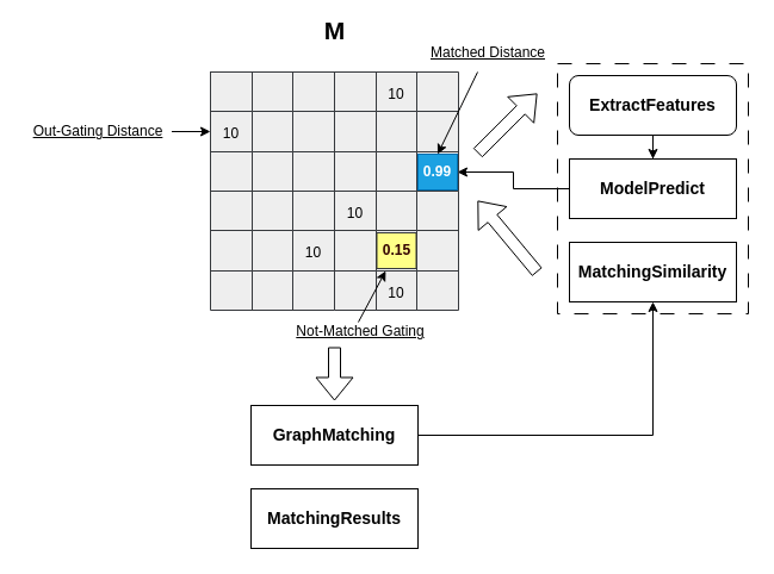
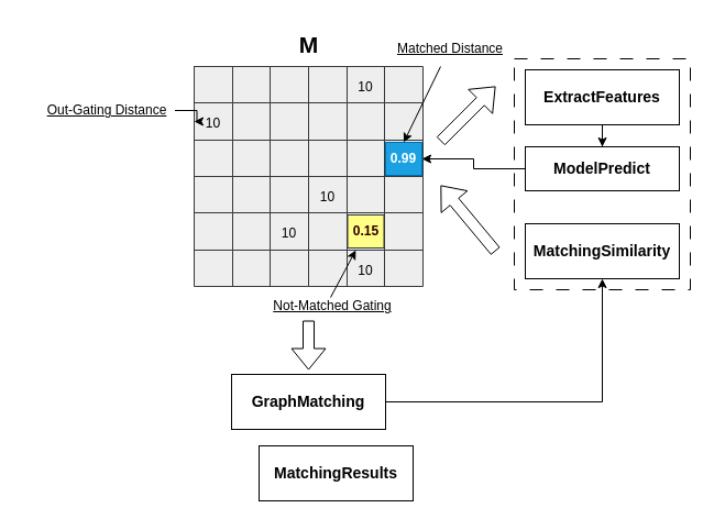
  <mxCell id="0" />
  <mxCell id="1" parent="0" />
  <mxCell id="2" value="" style="rounded=0;whiteSpace=wrap;html=1;dashed=1;dashPattern=12 12;" vertex="1" parent="1"><mxGeometry x="467" y="53" width="160" height="210" as="geometry" /></mxCell>
  <mxCell id="3" style="edgeStyle=orthogonalEdgeStyle;rounded=0;orthogonalLoop=1;jettySize=auto;html=1;" edge="1" parent="1" source="4" target="58"><mxGeometry relative="1" as="geometry" /></mxCell>
- <mxCell id="4" value="&lt;b&gt;&lt;font style=&quot;font-size: 14px;&quot;&gt;ModelPredict&lt;/font&gt;&lt;/b&gt;" style="rounded=0;whiteSpace=wrap;html=1;" vertex="1" parent="1"><mxGeometry x="477" y="133" width="140" height="50" as="geometry" /></mxCell>
+ <mxCell id="4" value="&lt;b&gt;&lt;font style=&quot;font-size: 14px;&quot;&gt;ModelPredict&lt;/font&gt;&lt;/b&gt;" style="rounded=0;whiteSpace=wrap;html=1;" vertex="1" parent="1"><mxGeometry x="477" y="133" width="140" height="40" as="geometry" /></mxCell>
  <mxCell id="5" value="" style="shape=table;startSize=0;container=1;collapsible=0;childLayout=tableLayout;fontSize=16;fillColor=#eeeeee;strokeColor=#36393d;" vertex="1" parent="1"><mxGeometry x="176" y="60" width="104" height="100" as="geometry" /></mxCell>
  <mxCell id="6" value="" style="shape=tableRow;horizontal=0;startSize=0;swimlaneHead=0;swimlaneBody=0;strokeColor=inherit;top=0;left=0;bottom=0;right=0;collapsible=0;dropTarget=0;fillColor=none;points=[[0,0.5],[1,0.5]];portConstraint=eastwest;fontSize=16;" vertex="1" parent="5"><mxGeometry width="104" height="33" as="geometry" /></mxCell>
  <mxCell id="7" value="" style="shape=partialRectangle;html=1;whiteSpace=wrap;connectable=0;strokeColor=inherit;overflow=hidden;fillColor=none;top=0;left=0;bottom=0;right=0;pointerEvents=1;fontSize=16;" vertex="1" parent="6"><mxGeometry width="35" height="33" as="geometry"><mxRectangle width="35" height="33" as="alternateBounds" /></mxGeometry></mxCell>
  <mxCell id="8" value="" style="shape=partialRectangle;html=1;whiteSpace=wrap;connectable=0;strokeColor=inherit;overflow=hidden;fillColor=none;top=0;left=0;bottom=0;right=0;pointerEvents=1;fontSize=16;" vertex="1" parent="6"><mxGeometry x="35" width="34" height="33" as="geometry"><mxRectangle width="34" height="33" as="alternateBounds" /></mxGeometry></mxCell>
  <mxCell id="9" value="" style="shape=partialRectangle;html=1;whiteSpace=wrap;connectable=0;strokeColor=inherit;overflow=hidden;fillColor=none;top=0;left=0;bottom=0;right=0;pointerEvents=1;fontSize=16;" vertex="1" parent="6"><mxGeometry x="69" width="35" height="33" as="geometry"><mxRectangle width="35" height="33" as="alternateBounds" /></mxGeometry></mxCell>
  <mxCell id="10" value="" style="shape=tableRow;horizontal=0;startSize=0;swimlaneHead=0;swimlaneBody=0;strokeColor=inherit;top=0;left=0;bottom=0;right=0;collapsible=0;dropTarget=0;fillColor=none;points=[[0,0.5],[1,0.5]];portConstraint=eastwest;fontSize=16;" vertex="1" parent="5"><mxGeometry y="33" width="104" height="34" as="geometry" /></mxCell>
  <mxCell id="11" value="&lt;font style=&quot;font-size: 12px;&quot;&gt;10&lt;/font&gt;" style="shape=partialRectangle;html=1;whiteSpace=wrap;connectable=0;strokeColor=inherit;overflow=hidden;fillColor=none;top=0;left=0;bottom=0;right=0;pointerEvents=1;fontSize=16;" vertex="1" parent="10"><mxGeometry width="35" height="34" as="geometry"><mxRectangle width="35" height="34" as="alternateBounds" /></mxGeometry></mxCell>
  <mxCell id="12" value="" style="shape=partialRectangle;html=1;whiteSpace=wrap;connectable=0;strokeColor=inherit;overflow=hidden;fillColor=none;top=0;left=0;bottom=0;right=0;pointerEvents=1;fontSize=16;" vertex="1" parent="10"><mxGeometry x="35" width="34" height="34" as="geometry"><mxRectangle width="34" height="34" as="alternateBounds" /></mxGeometry></mxCell>
  <mxCell id="13" value="" style="shape=partialRectangle;html=1;whiteSpace=wrap;connectable=0;strokeColor=inherit;overflow=hidden;fillColor=none;top=0;left=0;bottom=0;right=0;pointerEvents=1;fontSize=16;" vertex="1" parent="10"><mxGeometry x="69" width="35" height="34" as="geometry"><mxRectangle width="35" height="34" as="alternateBounds" /></mxGeometry></mxCell>
  <mxCell id="14" value="" style="shape=tableRow;horizontal=0;startSize=0;swimlaneHead=0;swimlaneBody=0;strokeColor=inherit;top=0;left=0;bottom=0;right=0;collapsible=0;dropTarget=0;fillColor=none;points=[[0,0.5],[1,0.5]];portConstraint=eastwest;fontSize=16;" vertex="1" parent="5"><mxGeometry y="67" width="104" height="33" as="geometry" /></mxCell>
  <mxCell id="15" value="" style="shape=partialRectangle;html=1;whiteSpace=wrap;connectable=0;strokeColor=inherit;overflow=hidden;fillColor=none;top=0;left=0;bottom=0;right=0;pointerEvents=1;fontSize=16;" vertex="1" parent="14"><mxGeometry width="35" height="33" as="geometry"><mxRectangle width="35" height="33" as="alternateBounds" /></mxGeometry></mxCell>
  <mxCell id="16" value="" style="shape=partialRectangle;html=1;whiteSpace=wrap;connectable=0;strokeColor=inherit;overflow=hidden;fillColor=none;top=0;left=0;bottom=0;right=0;pointerEvents=1;fontSize=16;" vertex="1" parent="14"><mxGeometry x="35" width="34" height="33" as="geometry"><mxRectangle width="34" height="33" as="alternateBounds" /></mxGeometry></mxCell>
  <mxCell id="17" value="" style="shape=partialRectangle;html=1;whiteSpace=wrap;connectable=0;strokeColor=inherit;overflow=hidden;fillColor=none;top=0;left=0;bottom=0;right=0;pointerEvents=1;fontSize=16;" vertex="1" parent="14"><mxGeometry x="69" width="35" height="33" as="geometry"><mxRectangle width="35" height="33" as="alternateBounds" /></mxGeometry></mxCell>
  <mxCell id="18" value="" style="shape=table;startSize=0;container=1;collapsible=0;childLayout=tableLayout;fontSize=16;fillColor=#eeeeee;strokeColor=#36393d;" vertex="1" parent="1"><mxGeometry x="280" y="60" width="104" height="100" as="geometry" /></mxCell>
  <mxCell id="19" value="" style="shape=tableRow;horizontal=0;startSize=0;swimlaneHead=0;swimlaneBody=0;strokeColor=inherit;top=0;left=0;bottom=0;right=0;collapsible=0;dropTarget=0;fillColor=none;points=[[0,0.5],[1,0.5]];portConstraint=eastwest;fontSize=16;" vertex="1" parent="18"><mxGeometry width="104" height="33" as="geometry" /></mxCell>
  <mxCell id="20" value="" style="shape=partialRectangle;html=1;whiteSpace=wrap;connectable=0;strokeColor=inherit;overflow=hidden;fillColor=none;top=0;left=0;bottom=0;right=0;pointerEvents=1;fontSize=16;" vertex="1" parent="19"><mxGeometry width="35" height="33" as="geometry"><mxRectangle width="35" height="33" as="alternateBounds" /></mxGeometry></mxCell>
  <mxCell id="21" value="&lt;font style=&quot;font-size: 12px;&quot;&gt;10&lt;/font&gt;" style="shape=partialRectangle;html=1;whiteSpace=wrap;connectable=0;strokeColor=inherit;overflow=hidden;fillColor=none;top=0;left=0;bottom=0;right=0;pointerEvents=1;fontSize=16;" vertex="1" parent="19"><mxGeometry x="35" width="34" height="33" as="geometry"><mxRectangle width="34" height="33" as="alternateBounds" /></mxGeometry></mxCell>
  <mxCell id="22" value="" style="shape=partialRectangle;html=1;whiteSpace=wrap;connectable=0;strokeColor=inherit;overflow=hidden;fillColor=none;top=0;left=0;bottom=0;right=0;pointerEvents=1;fontSize=16;" vertex="1" parent="19"><mxGeometry x="69" width="35" height="33" as="geometry"><mxRectangle width="35" height="33" as="alternateBounds" /></mxGeometry></mxCell>
  <mxCell id="23" value="" style="shape=tableRow;horizontal=0;startSize=0;swimlaneHead=0;swimlaneBody=0;strokeColor=inherit;top=0;left=0;bottom=0;right=0;collapsible=0;dropTarget=0;fillColor=none;points=[[0,0.5],[1,0.5]];portConstraint=eastwest;fontSize=16;" vertex="1" parent="18"><mxGeometry y="33" width="104" height="34" as="geometry" /></mxCell>
  <mxCell id="24" value="" style="shape=partialRectangle;html=1;whiteSpace=wrap;connectable=0;strokeColor=inherit;overflow=hidden;fillColor=none;top=0;left=0;bottom=0;right=0;pointerEvents=1;fontSize=16;" vertex="1" parent="23"><mxGeometry width="35" height="34" as="geometry"><mxRectangle width="35" height="34" as="alternateBounds" /></mxGeometry></mxCell>
  <mxCell id="25" value="" style="shape=partialRectangle;html=1;whiteSpace=wrap;connectable=0;strokeColor=inherit;overflow=hidden;fillColor=none;top=0;left=0;bottom=0;right=0;pointerEvents=1;fontSize=16;" vertex="1" parent="23"><mxGeometry x="35" width="34" height="34" as="geometry"><mxRectangle width="34" height="34" as="alternateBounds" /></mxGeometry></mxCell>
  <mxCell id="26" value="" style="shape=partialRectangle;html=1;whiteSpace=wrap;connectable=0;strokeColor=inherit;overflow=hidden;fillColor=none;top=0;left=0;bottom=0;right=0;pointerEvents=1;fontSize=16;" vertex="1" parent="23"><mxGeometry x="69" width="35" height="34" as="geometry"><mxRectangle width="35" height="34" as="alternateBounds" /></mxGeometry></mxCell>
  <mxCell id="27" value="" style="shape=tableRow;horizontal=0;startSize=0;swimlaneHead=0;swimlaneBody=0;strokeColor=inherit;top=0;left=0;bottom=0;right=0;collapsible=0;dropTarget=0;fillColor=none;points=[[0,0.5],[1,0.5]];portConstraint=eastwest;fontSize=16;" vertex="1" parent="18"><mxGeometry y="67" width="104" height="33" as="geometry" /></mxCell>
  <mxCell id="28" value="" style="shape=partialRectangle;html=1;whiteSpace=wrap;connectable=0;strokeColor=inherit;overflow=hidden;fillColor=none;top=0;left=0;bottom=0;right=0;pointerEvents=1;fontSize=16;" vertex="1" parent="27"><mxGeometry width="35" height="33" as="geometry"><mxRectangle width="35" height="33" as="alternateBounds" /></mxGeometry></mxCell>
  <mxCell id="29" value="" style="shape=partialRectangle;html=1;whiteSpace=wrap;connectable=0;strokeColor=inherit;overflow=hidden;fillColor=none;top=0;left=0;bottom=0;right=0;pointerEvents=1;fontSize=16;" vertex="1" parent="27"><mxGeometry x="35" width="34" height="33" as="geometry"><mxRectangle width="34" height="33" as="alternateBounds" /></mxGeometry></mxCell>
  <mxCell id="30" value="" style="shape=partialRectangle;html=1;whiteSpace=wrap;connectable=0;strokeColor=inherit;overflow=hidden;fillColor=none;top=0;left=0;bottom=0;right=0;pointerEvents=1;fontSize=16;" vertex="1" parent="27"><mxGeometry x="69" width="35" height="33" as="geometry"><mxRectangle width="35" height="33" as="alternateBounds" /></mxGeometry></mxCell>
  <mxCell id="31" value="" style="shape=table;startSize=0;container=1;collapsible=0;childLayout=tableLayout;fontSize=16;fillColor=#eeeeee;strokeColor=#36393d;" vertex="1" parent="1"><mxGeometry x="176" y="160" width="104" height="100" as="geometry" /></mxCell>
  <mxCell id="32" value="" style="shape=tableRow;horizontal=0;startSize=0;swimlaneHead=0;swimlaneBody=0;strokeColor=inherit;top=0;left=0;bottom=0;right=0;collapsible=0;dropTarget=0;fillColor=none;points=[[0,0.5],[1,0.5]];portConstraint=eastwest;fontSize=16;" vertex="1" parent="31"><mxGeometry width="104" height="33" as="geometry" /></mxCell>
  <mxCell id="33" value="" style="shape=partialRectangle;html=1;whiteSpace=wrap;connectable=0;strokeColor=inherit;overflow=hidden;fillColor=none;top=0;left=0;bottom=0;right=0;pointerEvents=1;fontSize=16;" vertex="1" parent="32"><mxGeometry width="35" height="33" as="geometry"><mxRectangle width="35" height="33" as="alternateBounds" /></mxGeometry></mxCell>
  <mxCell id="34" value="" style="shape=partialRectangle;html=1;whiteSpace=wrap;connectable=0;strokeColor=inherit;overflow=hidden;fillColor=none;top=0;left=0;bottom=0;right=0;pointerEvents=1;fontSize=16;" vertex="1" parent="32"><mxGeometry x="35" width="34" height="33" as="geometry"><mxRectangle width="34" height="33" as="alternateBounds" /></mxGeometry></mxCell>
  <mxCell id="35" value="" style="shape=partialRectangle;html=1;whiteSpace=wrap;connectable=0;strokeColor=inherit;overflow=hidden;fillColor=none;top=0;left=0;bottom=0;right=0;pointerEvents=1;fontSize=16;" vertex="1" parent="32"><mxGeometry x="69" width="35" height="33" as="geometry"><mxRectangle width="35" height="33" as="alternateBounds" /></mxGeometry></mxCell>
  <mxCell id="36" value="" style="shape=tableRow;horizontal=0;startSize=0;swimlaneHead=0;swimlaneBody=0;strokeColor=inherit;top=0;left=0;bottom=0;right=0;collapsible=0;dropTarget=0;fillColor=none;points=[[0,0.5],[1,0.5]];portConstraint=eastwest;fontSize=16;" vertex="1" parent="31"><mxGeometry y="33" width="104" height="34" as="geometry" /></mxCell>
  <mxCell id="37" value="" style="shape=partialRectangle;html=1;whiteSpace=wrap;connectable=0;strokeColor=inherit;overflow=hidden;fillColor=none;top=0;left=0;bottom=0;right=0;pointerEvents=1;fontSize=16;" vertex="1" parent="36"><mxGeometry width="35" height="34" as="geometry"><mxRectangle width="35" height="34" as="alternateBounds" /></mxGeometry></mxCell>
  <mxCell id="38" value="" style="shape=partialRectangle;html=1;whiteSpace=wrap;connectable=0;strokeColor=inherit;overflow=hidden;fillColor=none;top=0;left=0;bottom=0;right=0;pointerEvents=1;fontSize=16;" vertex="1" parent="36"><mxGeometry x="35" width="34" height="34" as="geometry"><mxRectangle width="34" height="34" as="alternateBounds" /></mxGeometry></mxCell>
  <mxCell id="39" value="&lt;font style=&quot;font-size: 12px;&quot;&gt;10&lt;/font&gt;" style="shape=partialRectangle;html=1;whiteSpace=wrap;connectable=0;strokeColor=inherit;overflow=hidden;fillColor=none;top=0;left=0;bottom=0;right=0;pointerEvents=1;fontSize=16;" vertex="1" parent="36"><mxGeometry x="69" width="35" height="34" as="geometry"><mxRectangle width="35" height="34" as="alternateBounds" /></mxGeometry></mxCell>
  <mxCell id="40" value="" style="shape=tableRow;horizontal=0;startSize=0;swimlaneHead=0;swimlaneBody=0;strokeColor=inherit;top=0;left=0;bottom=0;right=0;collapsible=0;dropTarget=0;fillColor=none;points=[[0,0.5],[1,0.5]];portConstraint=eastwest;fontSize=16;" vertex="1" parent="31"><mxGeometry y="67" width="104" height="33" as="geometry" /></mxCell>
  <mxCell id="41" value="" style="shape=partialRectangle;html=1;whiteSpace=wrap;connectable=0;strokeColor=inherit;overflow=hidden;fillColor=none;top=0;left=0;bottom=0;right=0;pointerEvents=1;fontSize=16;" vertex="1" parent="40"><mxGeometry width="35" height="33" as="geometry"><mxRectangle width="35" height="33" as="alternateBounds" /></mxGeometry></mxCell>
  <mxCell id="42" value="" style="shape=partialRectangle;html=1;whiteSpace=wrap;connectable=0;strokeColor=inherit;overflow=hidden;fillColor=none;top=0;left=0;bottom=0;right=0;pointerEvents=1;fontSize=16;" vertex="1" parent="40"><mxGeometry x="35" width="34" height="33" as="geometry"><mxRectangle width="34" height="33" as="alternateBounds" /></mxGeometry></mxCell>
  <mxCell id="43" value="" style="shape=partialRectangle;html=1;whiteSpace=wrap;connectable=0;strokeColor=inherit;overflow=hidden;fillColor=none;top=0;left=0;bottom=0;right=0;pointerEvents=1;fontSize=16;" vertex="1" parent="40"><mxGeometry x="69" width="35" height="33" as="geometry"><mxRectangle width="35" height="33" as="alternateBounds" /></mxGeometry></mxCell>
  <mxCell id="44" value="" style="shape=table;startSize=0;container=1;collapsible=0;childLayout=tableLayout;fontSize=16;fillColor=#eeeeee;strokeColor=#36393d;" vertex="1" parent="1"><mxGeometry x="280" y="160" width="104" height="100" as="geometry" /></mxCell>
  <mxCell id="45" value="" style="shape=tableRow;horizontal=0;startSize=0;swimlaneHead=0;swimlaneBody=0;strokeColor=inherit;top=0;left=0;bottom=0;right=0;collapsible=0;dropTarget=0;fillColor=none;points=[[0,0.5],[1,0.5]];portConstraint=eastwest;fontSize=16;" vertex="1" parent="44"><mxGeometry width="104" height="33" as="geometry" /></mxCell>
  <mxCell id="46" value="&lt;font style=&quot;font-size: 12px;&quot;&gt;10&lt;/font&gt;" style="shape=partialRectangle;html=1;whiteSpace=wrap;connectable=0;strokeColor=inherit;overflow=hidden;fillColor=none;top=0;left=0;bottom=0;right=0;pointerEvents=1;fontSize=16;" vertex="1" parent="45"><mxGeometry width="35" height="33" as="geometry"><mxRectangle width="35" height="33" as="alternateBounds" /></mxGeometry></mxCell>
  <mxCell id="47" value="" style="shape=partialRectangle;html=1;whiteSpace=wrap;connectable=0;strokeColor=inherit;overflow=hidden;fillColor=none;top=0;left=0;bottom=0;right=0;pointerEvents=1;fontSize=16;" vertex="1" parent="45"><mxGeometry x="35" width="34" height="33" as="geometry"><mxRectangle width="34" height="33" as="alternateBounds" /></mxGeometry></mxCell>
  <mxCell id="48" value="" style="shape=partialRectangle;html=1;whiteSpace=wrap;connectable=0;strokeColor=inherit;overflow=hidden;fillColor=none;top=0;left=0;bottom=0;right=0;pointerEvents=1;fontSize=16;" vertex="1" parent="45"><mxGeometry x="69" width="35" height="33" as="geometry"><mxRectangle width="35" height="33" as="alternateBounds" /></mxGeometry></mxCell>
  <mxCell id="49" value="" style="shape=tableRow;horizontal=0;startSize=0;swimlaneHead=0;swimlaneBody=0;strokeColor=inherit;top=0;left=0;bottom=0;right=0;collapsible=0;dropTarget=0;fillColor=none;points=[[0,0.5],[1,0.5]];portConstraint=eastwest;fontSize=16;" vertex="1" parent="44"><mxGeometry y="33" width="104" height="34" as="geometry" /></mxCell>
  <mxCell id="50" value="" style="shape=partialRectangle;html=1;whiteSpace=wrap;connectable=0;strokeColor=inherit;overflow=hidden;fillColor=none;top=0;left=0;bottom=0;right=0;pointerEvents=1;fontSize=16;" vertex="1" parent="49"><mxGeometry width="35" height="34" as="geometry"><mxRectangle width="35" height="34" as="alternateBounds" /></mxGeometry></mxCell>
  <mxCell id="51" value="&lt;font style=&quot;font-size: 12px;&quot;&gt;0.15&lt;/font&gt;" style="shape=partialRectangle;html=1;whiteSpace=wrap;connectable=0;strokeColor=inherit;overflow=hidden;fillColor=none;top=0;left=0;bottom=0;right=0;pointerEvents=1;fontSize=16;" vertex="1" parent="49"><mxGeometry x="35" width="34" height="34" as="geometry"><mxRectangle width="34" height="34" as="alternateBounds" /></mxGeometry></mxCell>
  <mxCell id="52" value="" style="shape=partialRectangle;html=1;whiteSpace=wrap;connectable=0;strokeColor=inherit;overflow=hidden;fillColor=none;top=0;left=0;bottom=0;right=0;pointerEvents=1;fontSize=16;" vertex="1" parent="49"><mxGeometry x="69" width="35" height="34" as="geometry"><mxRectangle width="35" height="34" as="alternateBounds" /></mxGeometry></mxCell>
  <mxCell id="53" value="" style="shape=tableRow;horizontal=0;startSize=0;swimlaneHead=0;swimlaneBody=0;strokeColor=inherit;top=0;left=0;bottom=0;right=0;collapsible=0;dropTarget=0;fillColor=none;points=[[0,0.5],[1,0.5]];portConstraint=eastwest;fontSize=16;" vertex="1" parent="44"><mxGeometry y="67" width="104" height="33" as="geometry" /></mxCell>
  <mxCell id="54" value="" style="shape=partialRectangle;html=1;whiteSpace=wrap;connectable=0;strokeColor=inherit;overflow=hidden;fillColor=none;top=0;left=0;bottom=0;right=0;pointerEvents=1;fontSize=16;" vertex="1" parent="53"><mxGeometry width="35" height="33" as="geometry"><mxRectangle width="35" height="33" as="alternateBounds" /></mxGeometry></mxCell>
  <mxCell id="55" value="&lt;font style=&quot;font-size: 12px;&quot;&gt;10&lt;/font&gt;" style="shape=partialRectangle;html=1;whiteSpace=wrap;connectable=0;strokeColor=inherit;overflow=hidden;fillColor=none;top=0;left=0;bottom=0;right=0;pointerEvents=1;fontSize=16;" vertex="1" parent="53"><mxGeometry x="35" width="34" height="33" as="geometry"><mxRectangle width="34" height="33" as="alternateBounds" /></mxGeometry></mxCell>
  <mxCell id="56" value="" style="shape=partialRectangle;html=1;whiteSpace=wrap;connectable=0;strokeColor=inherit;overflow=hidden;fillColor=none;top=0;left=0;bottom=0;right=0;pointerEvents=1;fontSize=16;" vertex="1" parent="53"><mxGeometry x="69" width="35" height="33" as="geometry"><mxRectangle width="35" height="33" as="alternateBounds" /></mxGeometry></mxCell>
- <mxCell id="57" value="M" style="text;html=1;align=center;verticalAlign=middle;resizable=0;points=[];autosize=1;strokeColor=none;fillColor=none;fontStyle=1;fontSize=21;" vertex="1" parent="1"><mxGeometry x="260" y="5" width="40" height="40" as="geometry" /></mxCell>
+ <mxCell id="57" value="M" style="text;html=1;align=center;verticalAlign=middle;resizable=0;points=[];autosize=1;strokeColor=none;fillColor=none;fontStyle=1;fontSize=21;" vertex="1" parent="1"><mxGeometry x="260" y="20" width="40" height="40" as="geometry" /></mxCell>
  <mxCell id="58" value="&lt;b&gt;0.99&lt;/b&gt;" style="rounded=0;whiteSpace=wrap;html=1;fillColor=#1ba1e2;strokeColor=#006EAF;fontColor=#ffffff;" vertex="1" parent="1"><mxGeometry x="350" y="129" width="33" height="30" as="geometry" /></mxCell>
  <mxCell id="59" value="" style="shape=flexArrow;endArrow=classic;html=1;rounded=0;" edge="1" parent="1"><mxGeometry width="50" height="50" relative="1" as="geometry"><mxPoint x="400" y="128" as="sourcePoint" /><mxPoint x="450" y="78" as="targetPoint" /></mxGeometry></mxCell>
  <mxCell id="60" style="edgeStyle=orthogonalEdgeStyle;rounded=0;orthogonalLoop=1;jettySize=auto;html=1;" edge="1" parent="1" source="61" target="4"><mxGeometry relative="1" as="geometry" /></mxCell>
- <mxCell id="61" value="&lt;b&gt;&lt;font style=&quot;font-size: 14px;&quot;&gt;ExtractFeatures&lt;/font&gt;&lt;/b&gt;" style="whiteSpace=wrap;html=1;rounded=1;" vertex="1" parent="1"><mxGeometry x="477" y="63" width="140" height="50" as="geometry" /></mxCell>
+ <mxCell id="61" value="&lt;b&gt;&lt;font style=&quot;font-size: 14px;&quot;&gt;ExtractFeatures&lt;/font&gt;&lt;/b&gt;" style="rounded=0;whiteSpace=wrap;html=1;" vertex="1" parent="1"><mxGeometry x="477" y="63" width="140" height="50" as="geometry" /></mxCell>
  <mxCell id="62" value="&lt;b&gt;&lt;font style=&quot;font-size: 14px;&quot;&gt;MatchingSimilarity&lt;/font&gt;&lt;/b&gt;" style="rounded=0;whiteSpace=wrap;html=1;" vertex="1" parent="1"><mxGeometry x="477" y="203" width="140" height="50" as="geometry" /></mxCell>
  <mxCell id="63" value="" style="shape=flexArrow;endArrow=classic;html=1;rounded=0;" edge="1" parent="1"><mxGeometry width="50" height="50" relative="1" as="geometry"><mxPoint x="450" y="228" as="sourcePoint" /><mxPoint x="400" y="168" as="targetPoint" /></mxGeometry></mxCell>
  <mxCell id="64" style="edgeStyle=orthogonalEdgeStyle;rounded=0;orthogonalLoop=1;jettySize=auto;html=1;entryX=0;entryY=0.5;entryDx=0;entryDy=0;" edge="1" parent="1" source="65" target="10"><mxGeometry relative="1" as="geometry" /></mxCell>
- <mxCell id="65" value="Out-Gating Distance" style="text;html=1;align=center;verticalAlign=middle;whiteSpace=wrap;rounded=0;fontStyle=4" vertex="1" parent="1"><mxGeometry x="20" y="95" width="123.5" height="30" as="geometry" /></mxCell>
+ <mxCell id="65" value="Out-Gating Distance" style="text;html=1;align=center;verticalAlign=middle;whiteSpace=wrap;rounded=0;fontStyle=4" vertex="1" parent="1"><mxGeometry x="35" y="85" width="123.5" height="30" as="geometry" /></mxCell>
  <mxCell id="66" value="Matched Distance" style="text;html=1;align=center;verticalAlign=middle;whiteSpace=wrap;rounded=0;fontStyle=4" vertex="1" parent="1"><mxGeometry x="347" y="29" width="123.5" height="30" as="geometry" /></mxCell>
  <mxCell id="67" value="" style="endArrow=classic;html=1;rounded=0;entryX=0.5;entryY=0;entryDx=0;entryDy=0;" edge="1" parent="1" target="58"><mxGeometry width="50" height="50" relative="1" as="geometry"><mxPoint x="400" y="60" as="sourcePoint" /><mxPoint x="450" y="10" as="targetPoint" /></mxGeometry></mxCell>
  <mxCell id="68" value="Not-Matched Gating" style="text;html=1;align=center;verticalAlign=middle;whiteSpace=wrap;rounded=0;fontStyle=4" vertex="1" parent="1"><mxGeometry x="240" y="263" width="123.5" height="30" as="geometry" /></mxCell>
  <mxCell id="69" value="" style="endArrow=classic;html=1;rounded=0;" edge="1" parent="1" target="49"><mxGeometry width="50" height="50" relative="1" as="geometry"><mxPoint x="300" y="270" as="sourcePoint" /><mxPoint x="350" y="220" as="targetPoint" /></mxGeometry></mxCell>
  <mxCell id="70" value="&lt;font color=&quot;#330000&quot;&gt;&lt;b&gt;0.15&lt;/b&gt;&lt;/font&gt;" style="rounded=0;whiteSpace=wrap;html=1;fillColor=#ffff88;strokeColor=#36393d;" vertex="1" parent="1"><mxGeometry x="315.5" y="195" width="33" height="30" as="geometry" /></mxCell>
  <mxCell id="71" style="edgeStyle=orthogonalEdgeStyle;rounded=0;orthogonalLoop=1;jettySize=auto;html=1;" edge="1" parent="1" source="72" target="62"><mxGeometry relative="1" as="geometry" /></mxCell>
  <mxCell id="72" value="&lt;b&gt;&lt;font style=&quot;font-size: 14px;&quot;&gt;GraphMatching&lt;/font&gt;&lt;/b&gt;" style="rounded=0;whiteSpace=wrap;html=1;" vertex="1" parent="1"><mxGeometry x="210" y="340" width="140" height="50" as="geometry" /></mxCell>
  <mxCell id="73" value="" style="shape=flexArrow;endArrow=classic;html=1;rounded=0;" edge="1" parent="1"><mxGeometry width="50" height="50" relative="1" as="geometry"><mxPoint x="280" y="291" as="sourcePoint" /><mxPoint x="280" y="336" as="targetPoint" /></mxGeometry></mxCell>
- <mxCell id="74" value="&lt;span style=&quot;font-size: 14px;&quot;&gt;&lt;b&gt;MatchingResults&lt;/b&gt;&lt;/span&gt;" style="rounded=0;whiteSpace=wrap;html=1;" vertex="1" parent="1"><mxGeometry x="210" y="410" width="140" height="50" as="geometry" /></mxCell>
+ <mxCell id="74" value="&lt;span style=&quot;font-size: 14px;&quot;&gt;&lt;b&gt;MatchingResults&lt;/b&gt;&lt;/span&gt;" style="rounded=0;whiteSpace=wrap;html=1;" vertex="1" parent="1"><mxGeometry x="235" y="405" width="140" height="50" as="geometry" /></mxCell>
